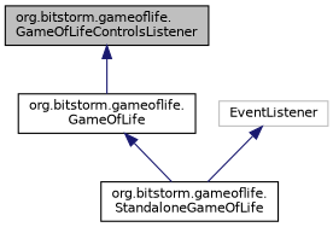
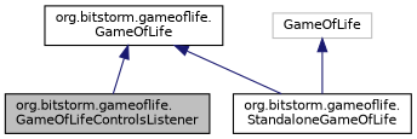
  digraph {
    node [color=black fillcolor=white fontname=Helvetica fontsize=10 shape=record style=filled]
    edge [color=midnightblue dir=back fontname=Helvetica fontsize=10 labelfontname=Helvetica labelfontsize=10 style=solid]
    n1 [fillcolor=grey75 fontcolor=black height=0.2 label="org.bitstorm.gameoflife.\lGameOfLifeControlsListener" width=0.4]
    n2 [height=0.2 label="org.bitstorm.gameoflife.\lGameOfLife" width=0.4]
    n3 [height=0.2 label="org.bitstorm.gameoflife.\lStandaloneGameOfLife" width=0.4]
-   n4 [color=grey75 height=0.2 label=EventListener width=0.4]
-   n1 -> n2
+   n4 [color=grey75 height=0.2 label=GameOfLife width=0.4]
+   n2 -> n1
    n2 -> n3
    n4 -> n3
  }
